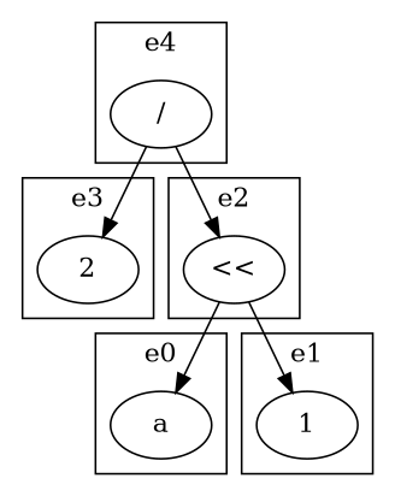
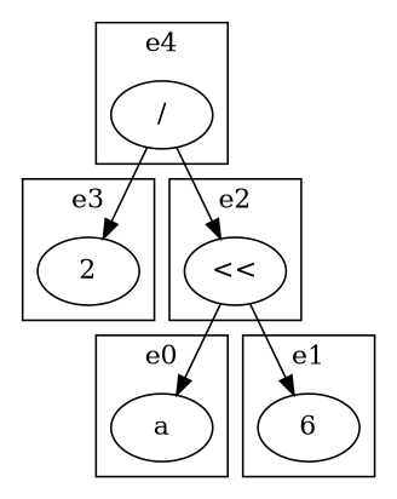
  strict digraph {
    n1 [label=2]
    n2 [label=a]
    n3 [label="/"]
-   n4 [label=1]
+   n4 [label=6]
    n5 [label="<<"]
    subgraph cluster_1 {
      label=e3
      n1
    }
    subgraph cluster_2 {
      label=e0
      n2
    }
    subgraph cluster_3 {
      label=e4
      n3
    }
    subgraph cluster_4 {
      label=e1
      n4
    }
    subgraph cluster_5 {
      label=e2
      n5
    }
    n3 -> n1
    n3 -> n5
    n5 -> n2
    n5 -> n4
  }
